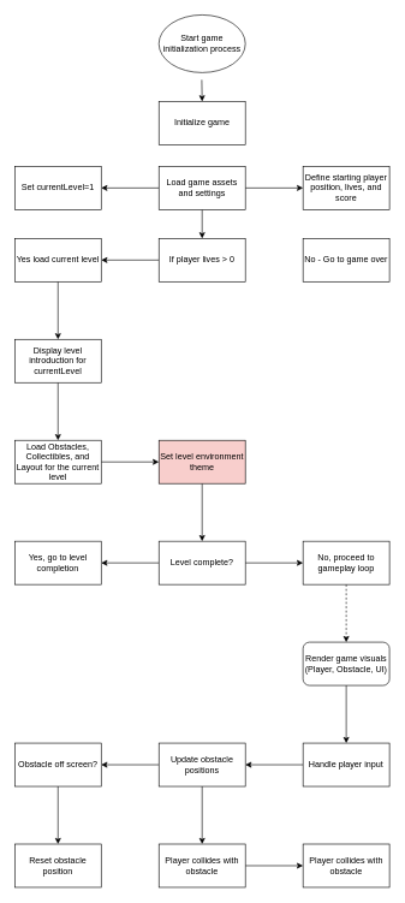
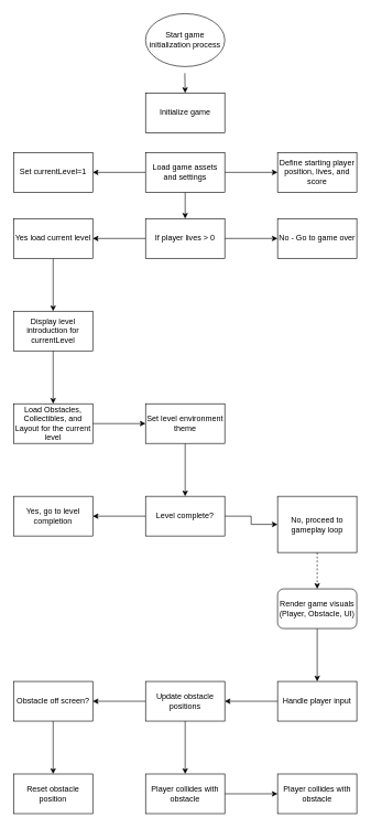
  <mxCell id="0" />
  <mxCell id="1" parent="0" />
  <mxCell id="2" value="Start game initialization process" style="ellipse;whiteSpace=wrap;html=1;" vertex="1" parent="1"><mxGeometry x="220" width="120" height="80" as="geometry" y="20" /></mxCell>
  <mxCell id="3" value="" style="endArrow=classic;html=1;rounded=0;" edge="1" parent="1"><mxGeometry width="50" height="50" relative="1" as="geometry"><mxPoint x="279.5" y="110" as="sourcePoint" /><mxPoint x="280" y="140" as="targetPoint" /><Array as="points" /></mxGeometry></mxCell>
  <mxCell id="4" value="Initialize game" style="rounded=0;whiteSpace=wrap;html=1;" vertex="1" parent="1"><mxGeometry x="220" y="140" width="120" height="60" as="geometry" /></mxCell>
  <mxCell id="5" value="" style="edgeStyle=orthogonalEdgeStyle;rounded=0;orthogonalLoop=1;jettySize=auto;html=1;" edge="1" parent="1" source="8" target="9"><mxGeometry relative="1" as="geometry" /></mxCell>
  <mxCell id="6" value="" style="edgeStyle=orthogonalEdgeStyle;rounded=0;orthogonalLoop=1;jettySize=auto;html=1;" edge="1" parent="1" source="8" target="10"><mxGeometry relative="1" as="geometry" /></mxCell>
  <mxCell id="7" value="" style="edgeStyle=orthogonalEdgeStyle;rounded=0;orthogonalLoop=1;jettySize=auto;html=1;" edge="1" parent="1" source="8" target="13"><mxGeometry relative="1" as="geometry"><Array as="points"><mxPoint x="280" y="290" /><mxPoint x="280" y="290" /></Array></mxGeometry></mxCell>
  <mxCell id="8" value="Load game assets and settings" style="rounded=0;whiteSpace=wrap;html=1;" vertex="1" parent="1"><mxGeometry x="220" y="230" width="120" height="60" as="geometry" /></mxCell>
  <mxCell id="9" value="Define starting player position, lives, and score" style="rounded=0;whiteSpace=wrap;html=1;" vertex="1" parent="1"><mxGeometry x="420" y="230" width="120" height="60" as="geometry" /></mxCell>
  <mxCell id="10" value="Set currentLevel=1" style="rounded=0;whiteSpace=wrap;html=1;" vertex="1" parent="1"><mxGeometry x="20" y="230" width="120" height="60" as="geometry" /></mxCell>
+ <mxCell id="11" value="" style="edgeStyle=orthogonalEdgeStyle;rounded=0;orthogonalLoop=1;jettySize=auto;html=1;" edge="1" parent="1" source="13" target="14"><mxGeometry relative="1" as="geometry" /></mxCell>
  <mxCell id="12" value="" style="edgeStyle=orthogonalEdgeStyle;rounded=0;orthogonalLoop=1;jettySize=auto;html=1;" edge="1" parent="1" source="13" target="16"><mxGeometry relative="1" as="geometry" /></mxCell>
  <mxCell id="13" value="If player lives &amp;gt; 0" style="rounded=0;whiteSpace=wrap;html=1;" vertex="1" parent="1"><mxGeometry x="220" y="330" width="120" height="60" as="geometry" /></mxCell>
  <mxCell id="14" value="No - Go to game over " style="rounded=0;whiteSpace=wrap;html=1;" vertex="1" parent="1"><mxGeometry x="420" y="330" width="120" height="60" as="geometry" /></mxCell>
  <mxCell id="15" value="" style="edgeStyle=orthogonalEdgeStyle;rounded=0;orthogonalLoop=1;jettySize=auto;html=1;" edge="1" parent="1" source="16" target="18"><mxGeometry relative="1" as="geometry" /></mxCell>
  <mxCell id="16" value="Yes load current level" style="rounded=0;whiteSpace=wrap;html=1;" vertex="1" parent="1"><mxGeometry x="20" y="330" width="120" height="60" as="geometry" /></mxCell>
  <mxCell id="17" value="" style="edgeStyle=orthogonalEdgeStyle;rounded=0;orthogonalLoop=1;jettySize=auto;html=1;" edge="1" parent="1" source="18" target="20"><mxGeometry relative="1" as="geometry" /></mxCell>
  <mxCell id="18" value="Display level introduction for currentLevel" style="rounded=0;whiteSpace=wrap;html=1;" vertex="1" parent="1"><mxGeometry x="20" y="470" width="120" height="60" as="geometry" /></mxCell>
  <mxCell id="19" value="" style="edgeStyle=orthogonalEdgeStyle;rounded=0;orthogonalLoop=1;jettySize=auto;html=1;" edge="1" parent="1" source="20" target="22"><mxGeometry relative="1" as="geometry" /></mxCell>
  <mxCell id="20" value="Load Obstacles, Collectibles, and Layout for the current level" style="rounded=0;whiteSpace=wrap;html=1;" vertex="1" parent="1"><mxGeometry x="20" y="610" width="120" height="60" as="geometry" /></mxCell>
  <mxCell id="21" value="" style="edgeStyle=orthogonalEdgeStyle;rounded=0;orthogonalLoop=1;jettySize=auto;html=1;" edge="1" parent="1" source="22" target="25"><mxGeometry relative="1" as="geometry" /></mxCell>
- <mxCell id="22" value="Set level environment theme" style="rounded=0;whiteSpace=wrap;html=1;fillColor=#f8cecc;" vertex="1" parent="1"><mxGeometry x="220" y="610" width="120" height="60" as="geometry" /></mxCell>
+ <mxCell id="22" value="Set level environment theme" style="rounded=0;whiteSpace=wrap;html=1;" vertex="1" parent="1"><mxGeometry x="220" y="610" width="120" height="60" as="geometry" /></mxCell>
  <mxCell id="23" value="" style="edgeStyle=orthogonalEdgeStyle;rounded=0;orthogonalLoop=1;jettySize=auto;html=1;" edge="1" parent="1" source="25" target="27"><mxGeometry relative="1" as="geometry" /></mxCell>
  <mxCell id="24" value="" style="edgeStyle=orthogonalEdgeStyle;rounded=0;orthogonalLoop=1;jettySize=auto;html=1;" edge="1" parent="1" source="25" target="28"><mxGeometry relative="1" as="geometry" /></mxCell>
  <mxCell id="25" value="Level complete?" style="rounded=0;whiteSpace=wrap;html=1;" vertex="1" parent="1"><mxGeometry x="220" y="750" width="120" height="60" as="geometry" /></mxCell>
  <mxCell id="26" value="" style="edgeStyle=orthogonalEdgeStyle;rounded=0;orthogonalLoop=1;jettySize=auto;html=1;dashed=1;" edge="1" parent="1" source="27" target="30"><mxGeometry relative="1" as="geometry" /></mxCell>
- <mxCell id="27" value="No, proceed to gameplay loop" style="rounded=0;whiteSpace=wrap;html=1;" vertex="1" parent="1"><mxGeometry x="420" y="750" width="120" height="60" as="geometry" /></mxCell>
+ <mxCell id="27" value="No, proceed to gameplay loop" style="rounded=0;whiteSpace=wrap;html=1;" vertex="1" parent="1"><mxGeometry x="420" y="750" width="120" height="85" as="geometry" /></mxCell>
  <mxCell id="28" value="Yes, go to level completion" style="rounded=0;whiteSpace=wrap;html=1;" vertex="1" parent="1"><mxGeometry x="20" y="750" width="120" height="60" as="geometry" /></mxCell>
  <mxCell id="29" value="" style="edgeStyle=orthogonalEdgeStyle;rounded=0;orthogonalLoop=1;jettySize=auto;html=1;" edge="1" parent="1" source="30" target="32"><mxGeometry relative="1" as="geometry" /></mxCell>
  <mxCell id="30" value="Render game visuals (Player, Obstacle, UI)" style="whiteSpace=wrap;html=1;rounded=1;" vertex="1" parent="1"><mxGeometry x="420" y="890" width="120" height="60" as="geometry" /></mxCell>
  <mxCell id="31" value="" style="edgeStyle=orthogonalEdgeStyle;rounded=0;orthogonalLoop=1;jettySize=auto;html=1;" edge="1" parent="1" source="32" target="35"><mxGeometry relative="1" as="geometry" /></mxCell>
  <mxCell id="32" value="Handle player input" style="rounded=0;whiteSpace=wrap;html=1;" vertex="1" parent="1"><mxGeometry x="420" y="1030" width="120" height="60" as="geometry" /></mxCell>
  <mxCell id="33" value="" style="edgeStyle=orthogonalEdgeStyle;rounded=0;orthogonalLoop=1;jettySize=auto;html=1;" edge="1" parent="1" source="35" target="37"><mxGeometry relative="1" as="geometry" /></mxCell>
  <mxCell id="34" value="" style="edgeStyle=orthogonalEdgeStyle;rounded=0;orthogonalLoop=1;jettySize=auto;html=1;" edge="1" parent="1" source="35" target="40"><mxGeometry relative="1" as="geometry" /></mxCell>
  <mxCell id="35" value="Update obstacle positions" style="rounded=0;whiteSpace=wrap;html=1;" vertex="1" parent="1"><mxGeometry x="220" y="1030" width="120" height="60" as="geometry" /></mxCell>
  <mxCell id="36" value="" style="edgeStyle=orthogonalEdgeStyle;rounded=0;orthogonalLoop=1;jettySize=auto;html=1;" edge="1" parent="1" source="37" target="38"><mxGeometry relative="1" as="geometry" /></mxCell>
  <mxCell id="37" value="Obstacle off screen?" style="rounded=0;whiteSpace=wrap;html=1;" vertex="1" parent="1"><mxGeometry x="20" y="1030" width="120" height="60" as="geometry" /></mxCell>
  <mxCell id="38" value="Reset obstacle position" style="rounded=0;whiteSpace=wrap;html=1;" vertex="1" parent="1"><mxGeometry x="20" y="1170" width="120" height="60" as="geometry" /></mxCell>
  <mxCell id="39" value="" style="edgeStyle=orthogonalEdgeStyle;rounded=0;orthogonalLoop=1;jettySize=auto;html=1;" edge="1" parent="1" source="40" target="41"><mxGeometry relative="1" as="geometry" /></mxCell>
  <mxCell id="40" value="Player collides with obstacle" style="rounded=0;whiteSpace=wrap;html=1;" vertex="1" parent="1"><mxGeometry x="220" y="1170" width="120" height="60" as="geometry" /></mxCell>
  <mxCell id="41" value="Player collides with obstacle" style="rounded=0;whiteSpace=wrap;html=1;" vertex="1" parent="1"><mxGeometry x="420" y="1170" width="120" height="60" as="geometry" /></mxCell>
